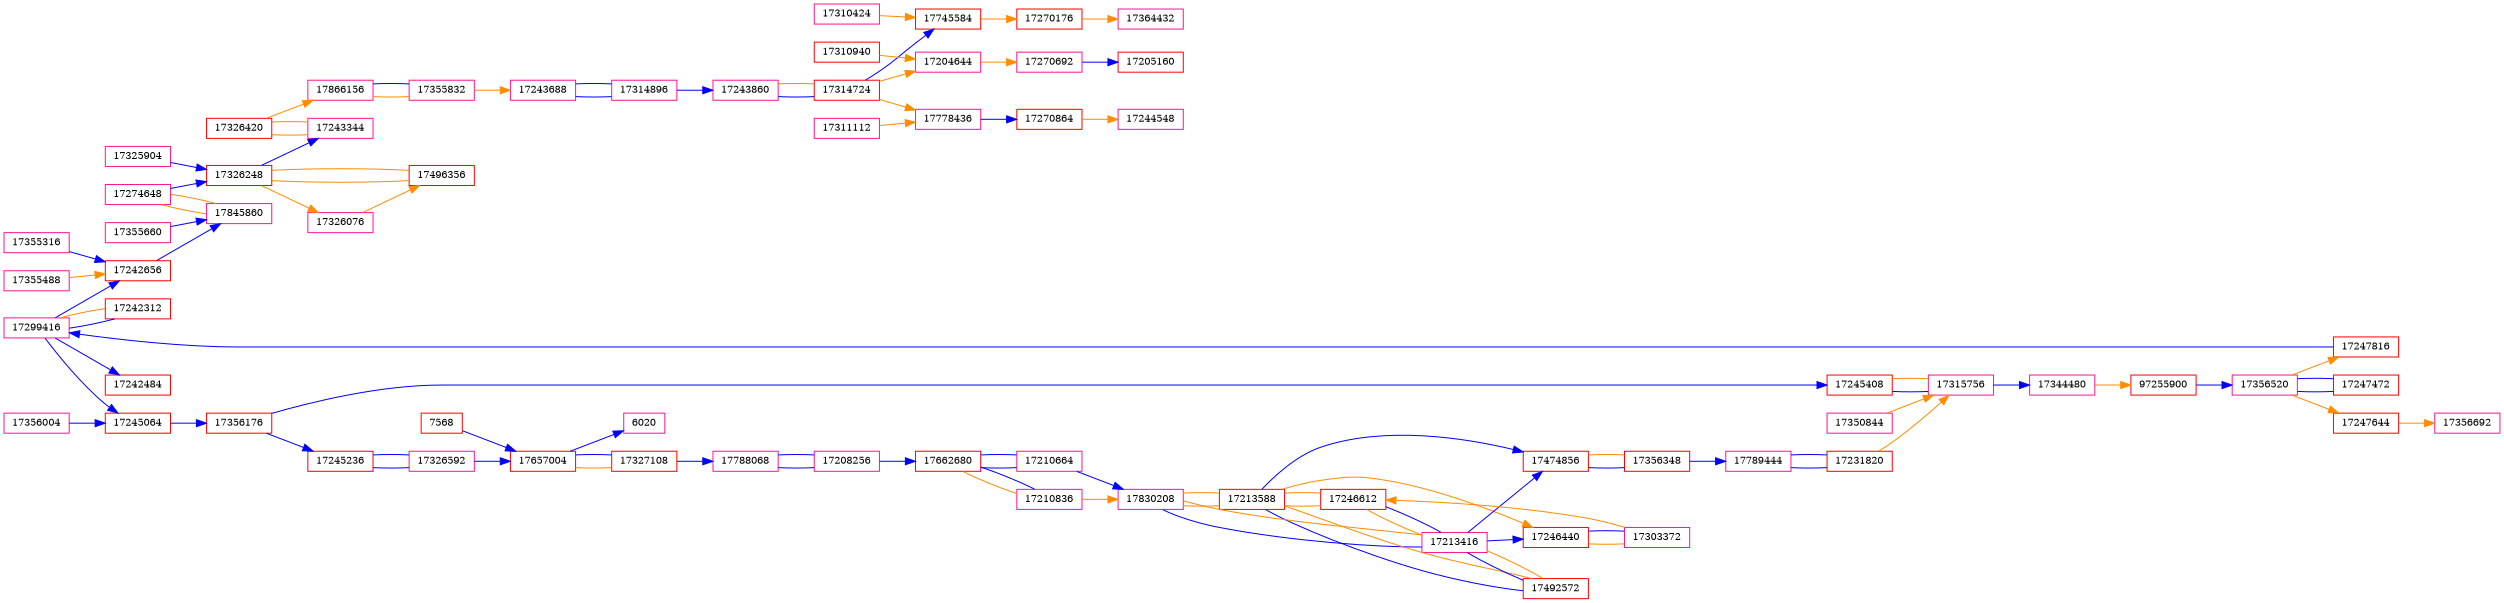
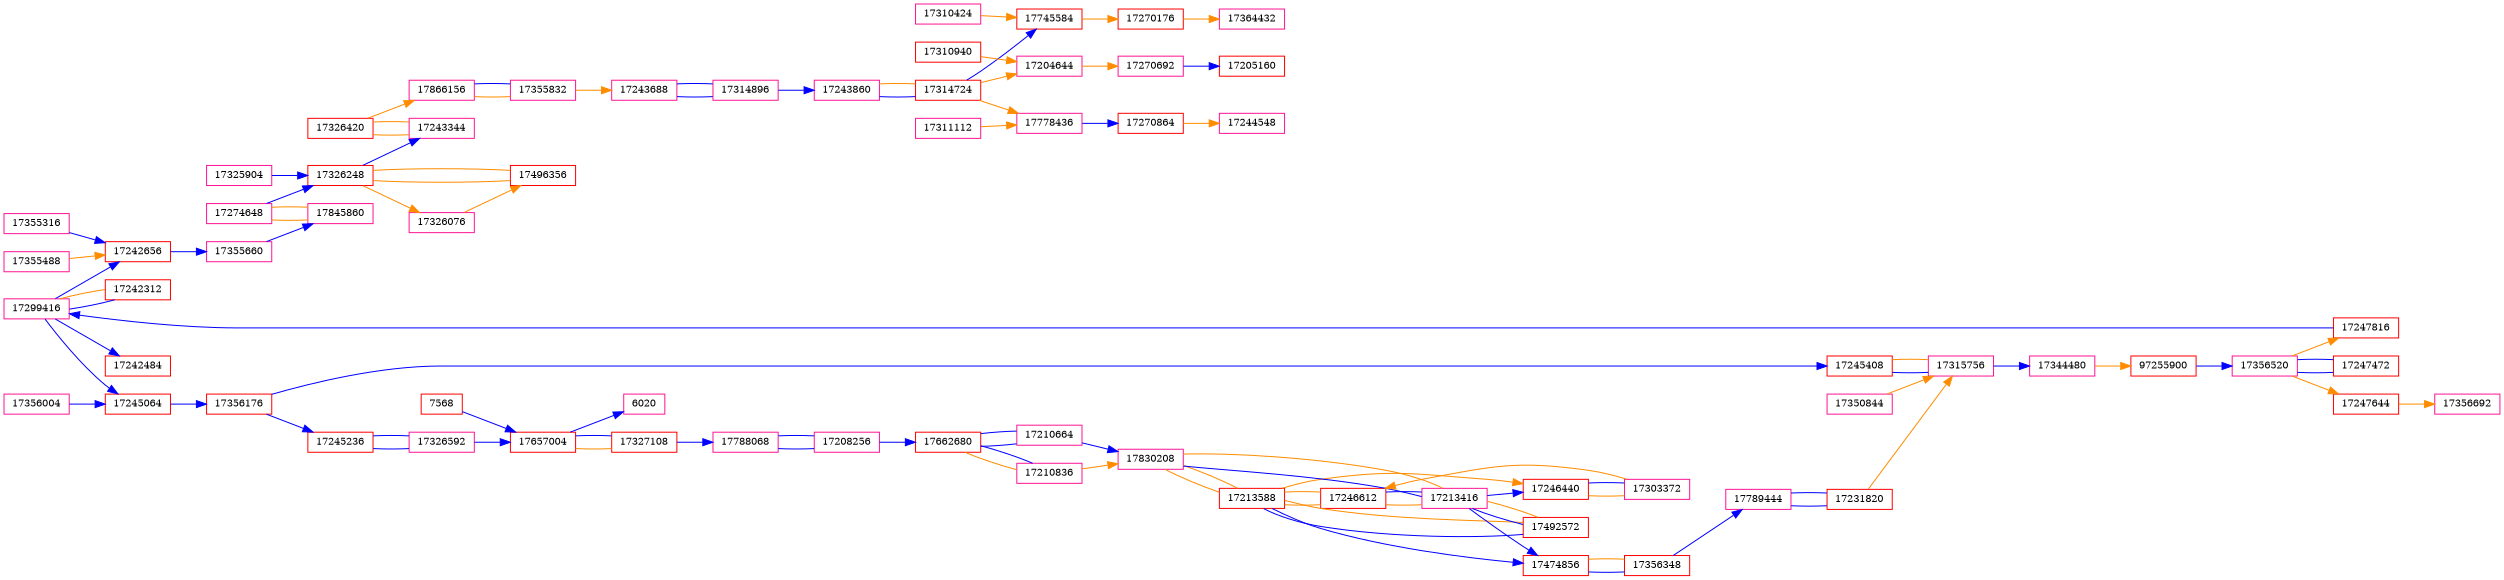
  graph {
    rankdir=LR
    node [color=deeppink fontsize=10 shape=box]
    edge [color=blue dir=forward]
    n1 [color=red height=0.28 label=17326420 width=0.78]
    n2 [height=0.28 label=17866156 width=0.78]
    n3 [height=0.28 label=17243344 width=0.78]
    n4 [height=0.28 label=17355832 width=0.78]
    n5 [height=0.28 label=17243688 width=0.78]
    n6 [height=0.28 label=17314896 width=0.78]
    n7 [height=0.28 label=17243860 width=0.78]
    n8 [color=red height=0.28 label=17314724 width=0.78]
    n9 [color=red height=0.28 label=17745584 width=0.78]
    n10 [height=0.28 label=17204644 width=0.78]
    n11 [height=0.28 label=17778436 width=0.78]
    n12 [color=red height=0.28 label=17270176 width=0.78]
    n13 [height=0.28 label=17270692 width=0.78]
    n14 [color=red height=0.28 label=17270864 width=0.78]
    n15 [height=0.28 label=17364432 width=0.78]
    n16 [height=0.28 label=17310424 width=0.78]
    n17 [color=red height=0.28 label=17205160 width=0.78]
    n18 [color=red height=0.28 label=17310940 width=0.78]
    n19 [height=0.28 label=17244548 width=0.78]
    n20 [height=0.28 label=17311112 width=0.78]
    n21 [color=red height=0.28 label=17326248 width=0.78]
    n22 [color=red height=0.28 label=17496356 width=0.78]
    n23 [height=0.28 label=17326076 width=0.78]
    n24 [height=0.28 label=17274648 width=0.78]
    n25 [height=0.28 label=17845860 width=0.78]
    n26 [height=0.28 label=17355660 width=0.78]
    n27 [color=red height=0.28 label=17242656 width=0.78]
    n28 [height=0.28 label=17355316 width=0.78]
    n29 [height=0.28 label=17355488 width=0.78]
    n30 [height=0.28 label=17299416 width=0.78]
    n31 [color=red height=0.28 label=17242312 width=0.78]
    n32 [color=red height=0.28 label=17245064 width=0.78]
    n33 [color=red height=0.28 label=17242484 width=0.78]
    n34 [color=red height=0.28 label=17356176 width=0.78]
    n35 [color=red height=0.28 label=17245408 width=0.78]
    n36 [color=red height=0.28 label=17245236 width=0.78]
    n37 [height=0.28 label=17315756 width=0.78]
    n38 [height=0.28 label=17326592 width=0.78]
    n39 [height=0.28 label=17344480 width=0.78]
    n40 [color=red height=0.28 label=97255900 width=0.78]
    n41 [height=0.28 label=17356520 width=0.78]
    n42 [color=red height=0.28 label=17247472 width=0.78]
    n43 [color=red height=0.28 label=17247816 width=0.78]
    n44 [color=red height=0.28 label=17247644 width=0.78]
    n45 [height=0.28 label=17356692 width=0.78]
    n46 [color=red height=0.28 label=17231820 width=0.78]
    n47 [height=0.28 label=17789444 width=0.78]
    n48 [color=red height=0.28 label=17356348 width=0.78]
    n49 [color=red height=0.28 label=17474856 width=0.78]
    n50 [color=red height=0.28 label=17213588 width=0.78]
    n51 [color=red height=0.28 label=17246612 width=0.78]
    n52 [height=0.28 label=17830208 width=0.78]
    n53 [color=red height=0.28 label=17492572 width=0.78]
    n54 [color=red height=0.28 label=17246440 width=0.78]
    n55 [height=0.28 label=17213416 width=0.78]
    n56 [height=0.28 label=17303372 width=0.78]
    n57 [height=0.28 label=17210664 width=0.78]
    n58 [color=red height=0.28 label=17662680 width=0.78]
    n59 [height=0.28 label=17210836 width=0.78]
    n60 [height=0.28 label=17208256 width=0.78]
    n61 [height=0.28 label=17788068 width=0.78]
    n62 [color=red height=0.28 label=17327108 width=0.78]
    n63 [color=red height=0.28 label=17657004 width=0.78]
    n64 [height=0.28 label=6020 width=0.50]
    n65 [color=red height=0.28 label=7568 width=0.50]
    n66 [height=0.28 label=17350844 width=0.78]
    n67 [height=0.28 label=17356004 width=0.78]
    n68 [height=0.28 label=17325904 width=0.78]
    n1 -- n2 [color=darkorange]
    n1 -- n3 [color=darkorange dir=""]
    n2 -- n4 [color=darkorange dir=""]
    n3 -- n1 [color=darkorange dir=""]
    n4 -- n2 [dir=""]
    n4 -- n5 [color=darkorange]
    n5 -- n6 [dir=""]
    n6 -- n5 [dir=""]
    n6 -- n7
    n7 -- n8 [dir=""]
    n8 -- n7 [color=darkorange dir=""]
    n8 -- n9
    n8 -- n10 [color=darkorange]
    n8 -- n11 [color=darkorange]
    n9 -- n12 [color=darkorange]
    n10 -- n13 [color=darkorange]
    n11 -- n14
    n12 -- n15 [color=darkorange]
    n13 -- n17
    n14 -- n19 [color=darkorange]
    n16 -- n9 [color=darkorange]
    n18 -- n10 [color=darkorange]
    n20 -- n11 [color=darkorange]
    n21 -- n3
    n21 -- n22 [color=darkorange dir=""]
    n21 -- n23 [color=darkorange]
    n22 -- n21 [color=darkorange dir=""]
    n23 -- n22 [color=darkorange]
    n24 -- n21
    n24 -- n25 [color=darkorange dir=""]
    n25 -- n24 [color=darkorange dir=""]
    n26 -- n25
-   n27 -- n25
+   n27 -- n26
    n28 -- n27
    n29 -- n27 [color=darkorange]
    n30 -- n27
    n30 -- n31 [dir=""]
    n30 -- n32
    n30 -- n33
    n31 -- n30 [color=darkorange dir=""]
    n32 -- n34
    n34 -- n35
    n34 -- n36
    n35 -- n37 [dir=""]
    n36 -- n38 [dir=""]
    n37 -- n35 [color=darkorange dir=""]
    n37 -- n39
    n38 -- n36 [dir=""]
    n38 -- n63
    n39 -- n40 [color=darkorange]
    n40 -- n41
    n41 -- n42 [dir=""]
    n41 -- n43 [color=darkorange]
    n41 -- n44 [color=darkorange]
    n42 -- n41 [dir=""]
    n43 -- n30
    n44 -- n45 [color=darkorange]
    n46 -- n37 [color=darkorange]
    n46 -- n47 [dir=""]
    n47 -- n46 [dir=""]
    n48 -- n47
    n48 -- n49 [color=darkorange dir=""]
    n49 -- n48 [dir=""]
    n50 -- n49
    n50 -- n51 [color=darkorange dir=""]
    n50 -- n52 [color=darkorange dir=""]
    n50 -- n53 [dir=""]
    n50 -- n54 [color=darkorange]
    n51 -- n50 [color=darkorange dir=""]
    n51 -- n55 [color=darkorange dir=""]
    n52 -- n50 [color=darkorange dir=""]
    n52 -- n55 [dir=""]
    n53 -- n50 [color=darkorange dir=""]
    n53 -- n55 [color=darkorange dir=""]
    n54 -- n56 [color=darkorange dir=""]
    n55 -- n49
    n55 -- n51 [dir=""]
    n55 -- n52 [color=darkorange dir=""]
    n55 -- n53 [dir=""]
    n55 -- n54
    n56 -- n51 [color=darkorange]
    n56 -- n54 [dir=""]
    n57 -- n52
    n57 -- n58 [dir=""]
    n58 -- n57 [dir=""]
    n58 -- n59 [color=darkorange dir=""]
    n59 -- n52 [color=darkorange]
    n59 -- n58 [dir=""]
    n60 -- n58
    n60 -- n61 [dir=""]
    n61 -- n60 [dir=""]
    n62 -- n61
    n62 -- n63 [dir=""]
    n63 -- n62 [color=darkorange dir=""]
    n63 -- n64
    n65 -- n63
    n66 -- n37 [color=darkorange]
    n67 -- n32
    n68 -- n21
  }
